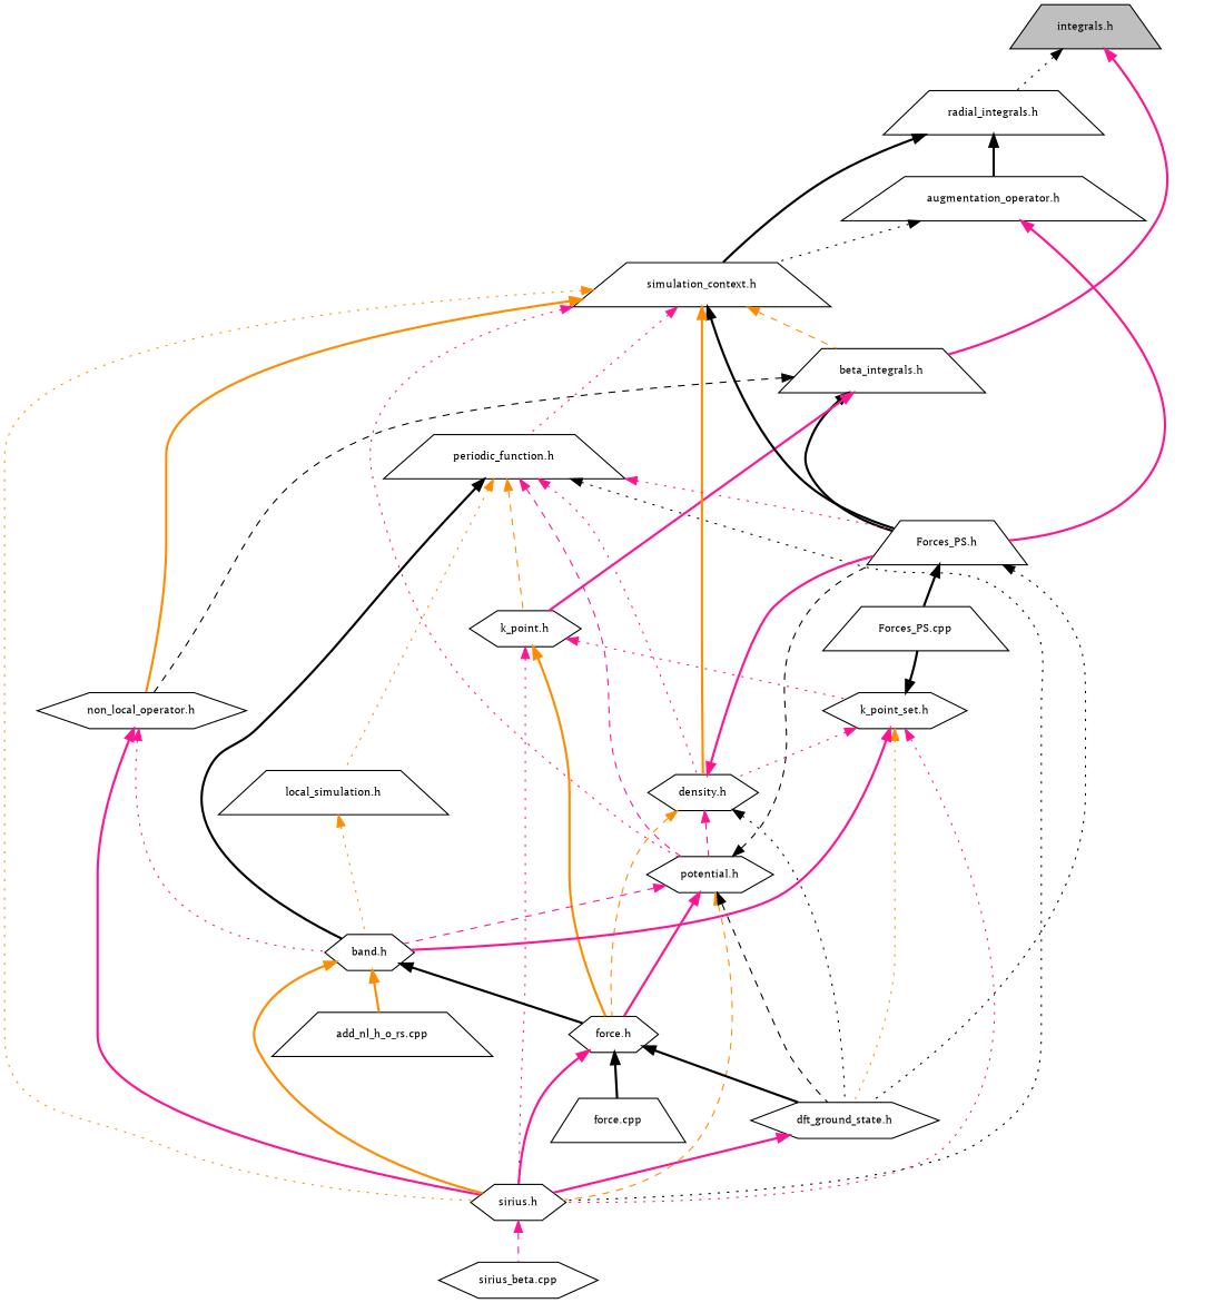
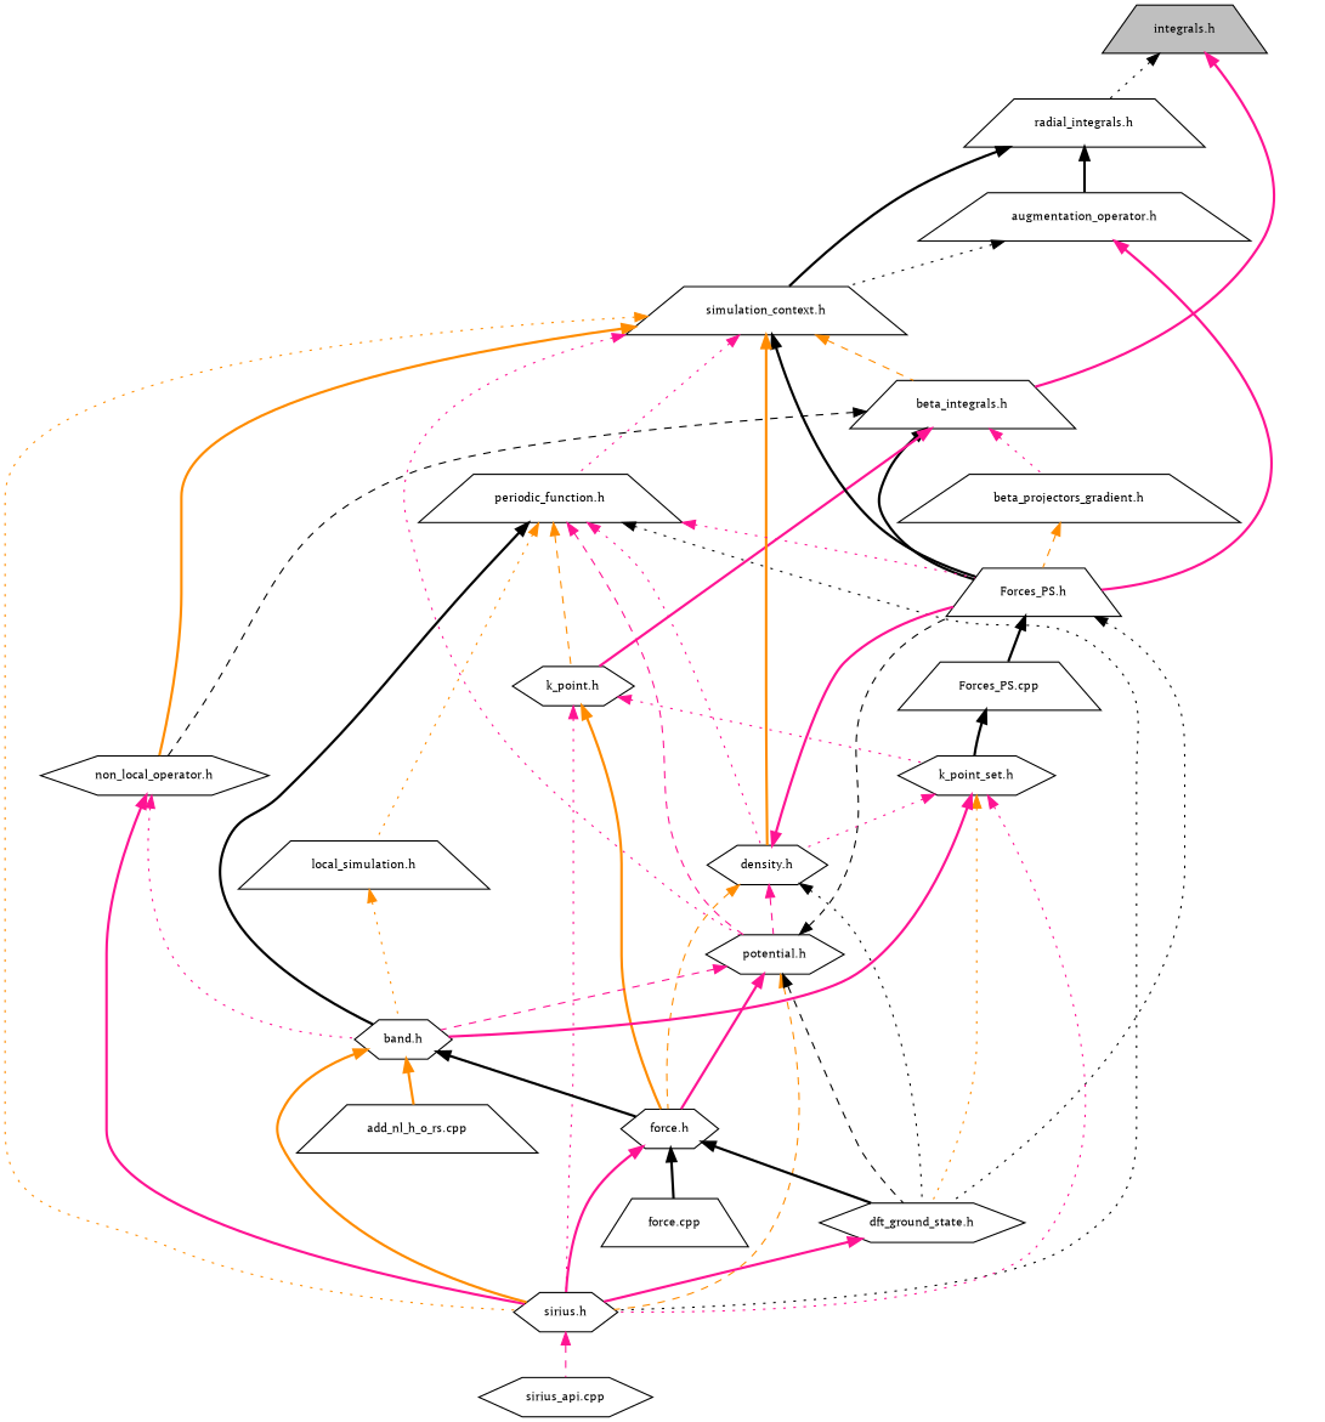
  digraph {
    fontname="PT Serif"
    node [color=black fillcolor=white fontname="PT Serif" fontsize=10 shape=trapezium style=filled]
    edge [color=deeppink dir=back fontname="PT Serif" fontsize=10 labelfontname=Helvetica labelfontsize=10 style=bold]
    n1 [fillcolor=grey75 fontcolor=black height=0.2 label="integrals.h" width=0.4]
    n2 [height=0.2 label="radial_integrals.h" width=0.4]
    n3 [height=0.2 label="beta_integrals.h" width=0.4]
    n4 [height=0.2 label="augmentation_operator.h" width=0.4]
    n5 [height=0.2 label="simulation_context.h" width=0.4]
    n6 [height=0.2 label="Forces_PS.h" width=0.4]
    n7 [height=0.2 label="non_local_operator.h" shape=hexagon width=0.4]
    n8 [height=0.2 label="k_point.h" shape=hexagon width=0.4]
+   n9 [height=0.2 label="beta_projectors_gradient.h" width=0.4]
    n10 [height=0.2 label="periodic_function.h" width=0.4]
    n11 [height=0.2 label="sirius.h" shape=hexagon width=0.4]
    n12 [height=0.2 label="density.h" shape=hexagon width=0.4]
    n13 [height=0.2 label="potential.h" shape=hexagon width=0.4]
    n14 [height=0.2 label="dft_ground_state.h" shape=hexagon width=0.4]
    n15 [height=0.2 label="Forces_PS.cpp" width=0.4]
    n16 [height=0.2 label="band.h" shape=hexagon width=0.4]
    n17 [height=0.2 label="local_simulation.h" width=0.4]
-   n18 [height=0.2 label="sirius_beta.cpp" shape=hexagon width=0.4]
+   n18 [height=0.2 label="sirius_api.cpp" shape=hexagon width=0.4]
    n19 [height=0.2 label="force.h" shape=hexagon width=0.4]
    n20 [height=0.2 label="add_nl_h_o_rs.cpp" width=0.4]
    n21 [height=0.2 label="k_point_set.h" shape=hexagon width=0.4]
    n22 [height=0.2 label="force.cpp" width=0.4]
    n1 -> n2 [color=black style=dotted]
    n1 -> n3
    n2 -> n4 [color=black]
    n2 -> n5 [color=black]
    n3 -> n6 [color=black]
    n3 -> n7 [color=black style=dashed]
    n3 -> n8
+   n3 -> n9 [style=dotted]
    n4 -> n5 [color=black style=dotted]
    n4 -> n6
    n5 -> n3 [color=darkorange style=dashed]
    n5 -> n6 [color=black]
    n5 -> n7 [color=darkorange]
    n5 -> n10 [style=dotted]
    n5 -> n11 [color=darkorange style=dotted]
    n5 -> n12 [color=darkorange]
    n5 -> n13 [style=dotted]
    n6 -> n14 [color=black style=dotted]
    n6 -> n15 [color=black]
    n7 -> n11
    n7 -> n16 [style=dotted]
    n8 -> n11 [style=dotted]
    n8 -> n19 [color=darkorange]
    n8 -> n21 [style=dotted]
+   n9 -> n6 [color=darkorange style=dashed]
    n10 -> n6 [style=dotted]
    n10 -> n8 [color=darkorange style=dashed]
    n10 -> n11 [color=black style=dotted]
    n10 -> n12 [style=dotted]
    n10 -> n13 [style=dashed]
    n10 -> n16 [color=black]
    n10 -> n17 [color=darkorange style=dotted]
    n11 -> n18 [style=dashed]
    n12 -> n6
    n12 -> n13 [style=dashed]
    n12 -> n14 [color=black style=dotted]
    n12 -> n19 [color=darkorange style=dashed]
    n13 -> n6 [color=black style=dashed]
    n13 -> n11 [color=darkorange style=dashed]
    n13 -> n14 [color=black style=dashed]
    n13 -> n16 [style=dashed]
    n13 -> n19
    n14 -> n11
    n16 -> n11 [color=darkorange]
    n16 -> n19 [color=black]
    n16 -> n20 [color=darkorange]
    n17 -> n16 [color=darkorange style=dotted]
    n19 -> n11
    n19 -> n14 [color=black]
    n19 -> n22 [color=black]
    n21 -> n11 [style=dotted]
    n21 -> n12 [style=dotted]
    n21 -> n14 [color=darkorange style=dotted]
-   n21 -> n15 [color=black]
+   n15 -> n21 [color=black]
    n21 -> n16
  }
